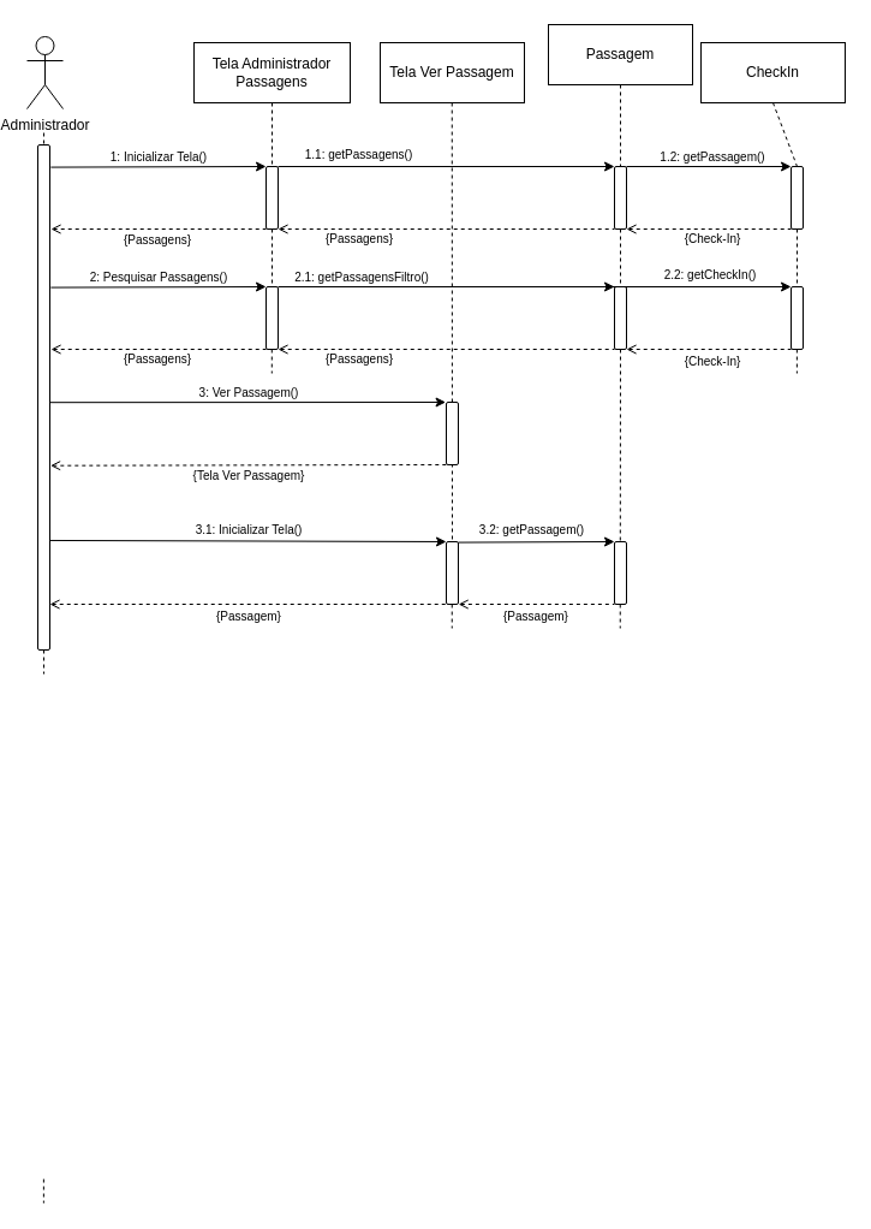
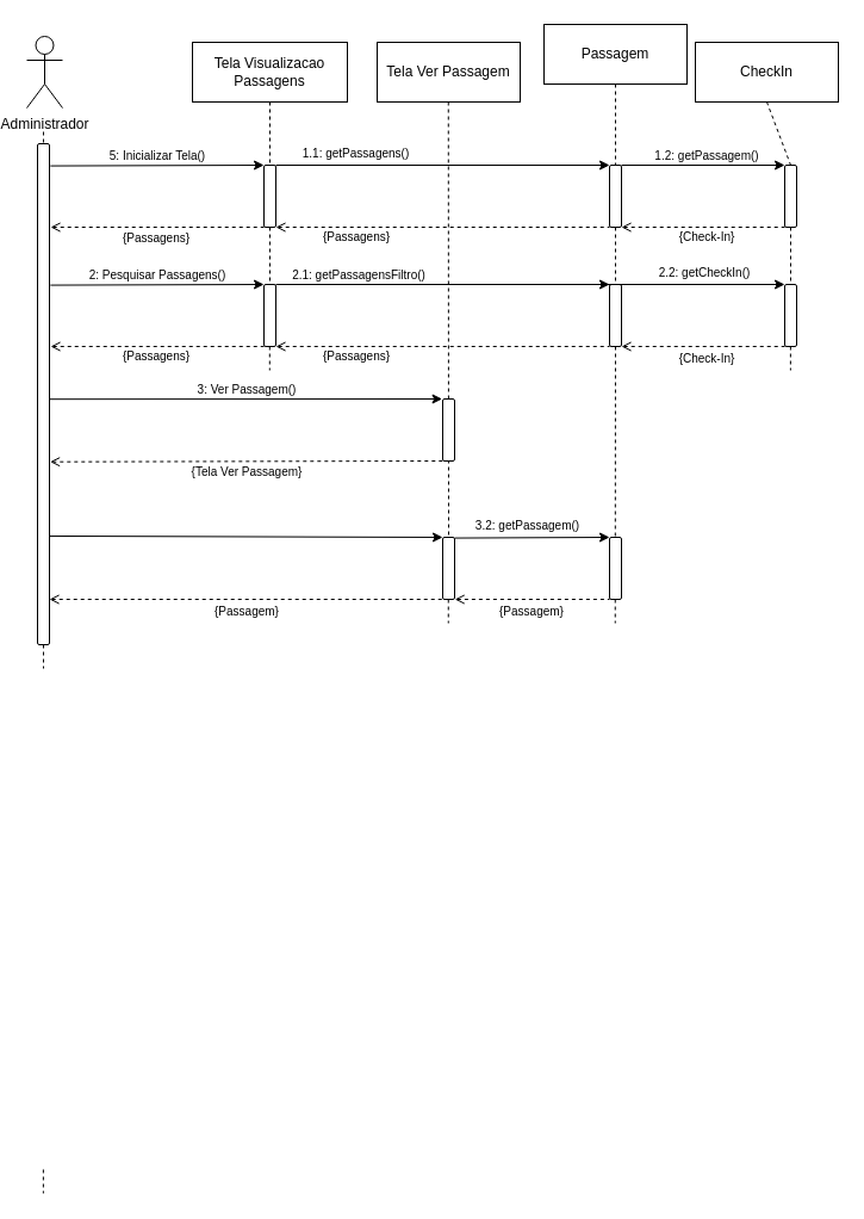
  <mxCell id="0" />
  <mxCell id="1" parent="0" />
  <mxCell id="2" value="Administrador" style="shape=umlActor;verticalLabelPosition=bottom;verticalAlign=top;html=1;outlineConnect=0;" parent="1" vertex="1"><mxGeometry x="20" y="30" width="30" height="60" as="geometry" /></mxCell>
- <mxCell id="3" value="Tela Administrador Passagens" style="rounded=0;whiteSpace=wrap;html=1;" parent="1" vertex="1"><mxGeometry x="159" y="35" width="130" height="50" as="geometry" /></mxCell>
+ <mxCell id="3" value="Tela Visualizacao Passagens" style="rounded=0;whiteSpace=wrap;html=1;" parent="1" vertex="1"><mxGeometry x="159" y="35" width="130" height="50" as="geometry" /></mxCell>
  <mxCell id="4" value="Passagem" style="rounded=0;whiteSpace=wrap;html=1;" parent="1" vertex="1"><mxGeometry x="454" y="20" width="120" height="50" as="geometry" /></mxCell>
  <mxCell id="5" value="" style="endArrow=none;dashed=1;html=1;rounded=0;entryX=0.5;entryY=0;entryDx=0;entryDy=0;" parent="1" target="6" edge="1"><mxGeometry width="50" height="50" relative="1" as="geometry"><mxPoint x="34" y="110" as="sourcePoint" /><mxPoint x="34" y="470" as="targetPoint" /></mxGeometry></mxCell>
  <mxCell id="6" value="" style="rounded=1;whiteSpace=wrap;html=1;" parent="1" vertex="1"><mxGeometry x="29" y="120" width="10" height="420" as="geometry" /></mxCell>
  <mxCell id="7" value="" style="endArrow=none;dashed=1;html=1;rounded=0;exitX=0.5;exitY=1;exitDx=0;exitDy=0;entryX=0.5;entryY=0;entryDx=0;entryDy=0;" parent="1" source="4" target="12" edge="1"><mxGeometry width="50" height="50" relative="1" as="geometry"><mxPoint x="823.76" y="85" as="sourcePoint" /><mxPoint x="823.76" y="335" as="targetPoint" /></mxGeometry></mxCell>
  <mxCell id="8" value="" style="rounded=1;whiteSpace=wrap;html=1;" parent="1" vertex="1"><mxGeometry x="219" y="138" width="10" height="52" as="geometry" /></mxCell>
  <mxCell id="9" value="" style="endArrow=classic;html=1;rounded=0;exitX=1.085;exitY=0.449;exitDx=0;exitDy=0;exitPerimeter=0;entryX=0;entryY=0;entryDx=0;entryDy=0;" parent="1" target="8" edge="1"><mxGeometry width="50" height="50" relative="1" as="geometry"><mxPoint x="39.85" y="138.59" as="sourcePoint" /><mxPoint x="584" y="129" as="targetPoint" /></mxGeometry></mxCell>
  <mxCell id="10" value="" style="endArrow=none;html=1;rounded=0;entryX=0;entryY=1;entryDx=0;entryDy=0;dashed=1;endFill=0;startArrow=open;startFill=0;" parent="1" target="8" edge="1"><mxGeometry width="50" height="50" relative="1" as="geometry"><mxPoint x="40" y="190" as="sourcePoint" /><mxPoint x="529" y="188" as="targetPoint" /></mxGeometry></mxCell>
- <mxCell id="11" value="&lt;font&gt;1: Inicializar Tela()&lt;/font&gt;" style="text;html=1;align=center;verticalAlign=middle;whiteSpace=wrap;rounded=0;fontSize=10;" parent="1" vertex="1"><mxGeometry x="50" y="120" width="160" height="20" as="geometry" /></mxCell>
+ <mxCell id="11" value="&lt;font&gt;5: Inicializar Tela()&lt;/font&gt;" style="text;html=1;align=center;verticalAlign=middle;whiteSpace=wrap;rounded=0;fontSize=10;" parent="1" vertex="1"><mxGeometry x="50" y="120" width="160" height="20" as="geometry" /></mxCell>
  <mxCell id="12" value="" style="rounded=1;whiteSpace=wrap;html=1;" parent="1" vertex="1"><mxGeometry x="509" y="138" width="10" height="52" as="geometry" /></mxCell>
  <mxCell id="13" value="" style="endArrow=classic;html=1;rounded=0;exitX=1;exitY=0;exitDx=0;exitDy=0;entryX=0;entryY=0;entryDx=0;entryDy=0;" parent="1" source="8" target="12" edge="1"><mxGeometry width="50" height="50" relative="1" as="geometry"><mxPoint x="518" y="138.66" as="sourcePoint" /><mxPoint x="714" y="140" as="targetPoint" /></mxGeometry></mxCell>
  <mxCell id="14" value="" style="endArrow=none;html=1;rounded=0;entryX=0;entryY=1;entryDx=0;entryDy=0;dashed=1;endFill=0;startArrow=open;startFill=0;exitX=1;exitY=1;exitDx=0;exitDy=0;" parent="1" source="8" target="12" edge="1"><mxGeometry width="50" height="50" relative="1" as="geometry"><mxPoint x="517" y="188" as="sourcePoint" /><mxPoint x="819" y="188" as="targetPoint" /></mxGeometry></mxCell>
  <mxCell id="15" value="{Passagens}" style="text;html=1;align=center;verticalAlign=middle;whiteSpace=wrap;rounded=0;fontSize=10;" parent="1" vertex="1"><mxGeometry x="231.5" y="188" width="130" height="20" as="geometry" /></mxCell>
  <mxCell id="16" value="{Passagens}" style="text;html=1;align=center;verticalAlign=middle;whiteSpace=wrap;rounded=0;fontSize=10;" parent="1" vertex="1"><mxGeometry x="39" y="189" width="180" height="20" as="geometry" /></mxCell>
  <mxCell id="17" value="&lt;font&gt;1.1: get&lt;/font&gt;Passagen&lt;font&gt;s()&lt;/font&gt;" style="text;html=1;align=center;verticalAlign=middle;whiteSpace=wrap;rounded=0;fontSize=10;" parent="1" vertex="1"><mxGeometry x="229" y="118" width="135" height="20" as="geometry" /></mxCell>
  <mxCell id="18" value="" style="endArrow=none;dashed=1;html=1;rounded=0;exitX=0.5;exitY=1;exitDx=0;exitDy=0;" parent="1" edge="1"><mxGeometry width="50" height="50" relative="1" as="geometry"><mxPoint x="33.89" y="980" as="sourcePoint" /><mxPoint x="33.89" y="1000" as="targetPoint" /></mxGeometry></mxCell>
  <mxCell id="19" value="" style="endArrow=none;dashed=1;html=1;rounded=0;exitX=0.5;exitY=1;exitDx=0;exitDy=0;entryX=0.5;entryY=0;entryDx=0;entryDy=0;" parent="1" source="3" target="8" edge="1"><mxGeometry width="50" height="50" relative="1" as="geometry"><mxPoint x="222" y="85" as="sourcePoint" /><mxPoint x="222" y="138" as="targetPoint" /></mxGeometry></mxCell>
  <mxCell id="20" value="" style="rounded=1;whiteSpace=wrap;html=1;" parent="1" vertex="1"><mxGeometry x="219" y="238" width="10" height="52" as="geometry" /></mxCell>
  <mxCell id="21" value="" style="endArrow=classic;html=1;rounded=0;exitX=1.085;exitY=0.449;exitDx=0;exitDy=0;exitPerimeter=0;entryX=0;entryY=0;entryDx=0;entryDy=0;" parent="1" target="20" edge="1"><mxGeometry width="50" height="50" relative="1" as="geometry"><mxPoint x="39.85" y="238.59" as="sourcePoint" /><mxPoint x="584" y="229" as="targetPoint" /></mxGeometry></mxCell>
  <mxCell id="22" value="" style="endArrow=none;html=1;rounded=0;entryX=0;entryY=1;entryDx=0;entryDy=0;dashed=1;endFill=0;startArrow=open;startFill=0;" parent="1" target="20" edge="1"><mxGeometry width="50" height="50" relative="1" as="geometry"><mxPoint x="40" y="290" as="sourcePoint" /><mxPoint x="529" y="288" as="targetPoint" /></mxGeometry></mxCell>
  <mxCell id="23" value="&lt;font&gt;2: Pesquisar &lt;/font&gt;Passagen&lt;font&gt;s&lt;/font&gt;&lt;font&gt;()&lt;/font&gt;" style="text;html=1;align=center;verticalAlign=middle;whiteSpace=wrap;rounded=0;fontSize=10;" parent="1" vertex="1"><mxGeometry x="50" y="220" width="160" height="20" as="geometry" /></mxCell>
  <mxCell id="24" value="" style="rounded=1;whiteSpace=wrap;html=1;" parent="1" vertex="1"><mxGeometry x="509" y="238" width="10" height="52" as="geometry" /></mxCell>
  <mxCell id="25" value="" style="endArrow=classic;html=1;rounded=0;exitX=1;exitY=0;exitDx=0;exitDy=0;entryX=0;entryY=0;entryDx=0;entryDy=0;" parent="1" source="20" target="24" edge="1"><mxGeometry width="50" height="50" relative="1" as="geometry"><mxPoint x="518" y="238.66" as="sourcePoint" /><mxPoint x="714" y="240" as="targetPoint" /></mxGeometry></mxCell>
  <mxCell id="26" value="" style="endArrow=none;html=1;rounded=0;entryX=0;entryY=1;entryDx=0;entryDy=0;dashed=1;endFill=0;startArrow=open;startFill=0;exitX=1;exitY=1;exitDx=0;exitDy=0;" parent="1" source="20" target="24" edge="1"><mxGeometry width="50" height="50" relative="1" as="geometry"><mxPoint x="517" y="288" as="sourcePoint" /><mxPoint x="819" y="288" as="targetPoint" /></mxGeometry></mxCell>
  <mxCell id="27" value="{Passagen&lt;font&gt;s&lt;/font&gt;}" style="text;html=1;align=center;verticalAlign=middle;whiteSpace=wrap;rounded=0;fontSize=10;" parent="1" vertex="1"><mxGeometry x="231.5" y="288" width="130" height="20" as="geometry" /></mxCell>
  <mxCell id="28" value="{Passagen&lt;font&gt;s&lt;/font&gt;}" style="text;html=1;align=center;verticalAlign=middle;whiteSpace=wrap;rounded=0;fontSize=10;" parent="1" vertex="1"><mxGeometry x="39" y="288" width="180" height="20" as="geometry" /></mxCell>
  <mxCell id="29" value="&lt;font&gt;2.1: get&lt;/font&gt;Passagen&lt;font&gt;s&lt;/font&gt;&lt;font&gt;Filtro()&lt;/font&gt;" style="text;html=1;align=center;verticalAlign=middle;whiteSpace=wrap;rounded=0;fontSize=10;" parent="1" vertex="1"><mxGeometry x="219" y="220" width="160" height="20" as="geometry" /></mxCell>
  <mxCell id="30" value="" style="endArrow=none;dashed=1;html=1;rounded=0;exitX=0.5;exitY=1;exitDx=0;exitDy=0;" parent="1" edge="1"><mxGeometry width="50" height="50" relative="1" as="geometry"><mxPoint x="223.8" y="290" as="sourcePoint" /><mxPoint x="223.8" y="310" as="targetPoint" /></mxGeometry></mxCell>
  <mxCell id="31" value="" style="endArrow=none;dashed=1;html=1;rounded=0;entryX=0.5;entryY=0;entryDx=0;entryDy=0;exitX=0.5;exitY=1;exitDx=0;exitDy=0;" parent="1" source="12" target="24" edge="1"><mxGeometry width="50" height="50" relative="1" as="geometry"><mxPoint x="584" y="220" as="sourcePoint" /><mxPoint x="394" y="376" as="targetPoint" /></mxGeometry></mxCell>
  <mxCell id="32" value="" style="endArrow=none;dashed=1;html=1;rounded=0;exitX=0.5;exitY=1;exitDx=0;exitDy=0;entryX=0.5;entryY=0;entryDx=0;entryDy=0;" parent="1" source="8" target="20" edge="1"><mxGeometry width="50" height="50" relative="1" as="geometry"><mxPoint x="223.72" y="320" as="sourcePoint" /><mxPoint x="223.72" y="400" as="targetPoint" /></mxGeometry></mxCell>
  <mxCell id="33" value="CheckIn" style="rounded=0;whiteSpace=wrap;html=1;" parent="1" vertex="1"><mxGeometry x="581" y="35" width="120" height="50" as="geometry" /></mxCell>
  <mxCell id="34" value="" style="endArrow=none;dashed=1;html=1;rounded=0;exitX=0.5;exitY=1;exitDx=0;exitDy=0;entryX=0.5;entryY=0;entryDx=0;entryDy=0;" parent="1" source="33" target="35" edge="1"><mxGeometry width="50" height="50" relative="1" as="geometry"><mxPoint x="553.8" y="85" as="sourcePoint" /><mxPoint x="553.8" y="136" as="targetPoint" /></mxGeometry></mxCell>
  <mxCell id="35" value="" style="rounded=1;whiteSpace=wrap;html=1;" parent="1" vertex="1"><mxGeometry x="656" y="138" width="10" height="52" as="geometry" /></mxCell>
  <mxCell id="36" value="" style="endArrow=none;dashed=1;html=1;rounded=0;exitX=0.5;exitY=1;exitDx=0;exitDy=0;entryX=0.5;entryY=0;entryDx=0;entryDy=0;" parent="1" source="35" target="37" edge="1"><mxGeometry width="50" height="50" relative="1" as="geometry"><mxPoint x="553.8" y="188" as="sourcePoint" /><mxPoint x="554.03" y="235" as="targetPoint" /></mxGeometry></mxCell>
  <mxCell id="37" value="" style="rounded=1;whiteSpace=wrap;html=1;" parent="1" vertex="1"><mxGeometry x="656" y="238" width="10" height="52" as="geometry" /></mxCell>
  <mxCell id="38" value="" style="endArrow=classic;html=1;rounded=0;exitX=1;exitY=0;exitDx=0;exitDy=0;entryX=0;entryY=0;entryDx=0;entryDy=0;" parent="1" source="12" target="35" edge="1"><mxGeometry width="50" height="50" relative="1" as="geometry"><mxPoint x="389" y="138" as="sourcePoint" /><mxPoint x="549" y="138" as="targetPoint" /></mxGeometry></mxCell>
  <mxCell id="39" value="" style="endArrow=none;html=1;rounded=0;entryX=0;entryY=1;entryDx=0;entryDy=0;dashed=1;endFill=0;startArrow=open;startFill=0;exitX=1;exitY=1;exitDx=0;exitDy=0;" parent="1" source="12" target="35" edge="1"><mxGeometry width="50" height="50" relative="1" as="geometry"><mxPoint x="389" y="189.81" as="sourcePoint" /><mxPoint x="549" y="189.81" as="targetPoint" /></mxGeometry></mxCell>
  <mxCell id="40" value="" style="endArrow=classic;html=1;rounded=0;exitX=1;exitY=0;exitDx=0;exitDy=0;entryX=0;entryY=0;entryDx=0;entryDy=0;" parent="1" target="37" edge="1"><mxGeometry width="50" height="50" relative="1" as="geometry"><mxPoint x="399" y="238" as="sourcePoint" /><mxPoint x="549" y="238" as="targetPoint" /></mxGeometry></mxCell>
  <mxCell id="41" value="" style="endArrow=none;html=1;rounded=0;entryX=0;entryY=1;entryDx=0;entryDy=0;dashed=1;endFill=0;startArrow=open;startFill=0;exitX=1;exitY=1;exitDx=0;exitDy=0;" parent="1" source="24" target="37" edge="1"><mxGeometry width="50" height="50" relative="1" as="geometry"><mxPoint x="524" y="290" as="sourcePoint" /><mxPoint x="549" y="289.81" as="targetPoint" /></mxGeometry></mxCell>
  <mxCell id="42" value="&lt;font&gt;1.2: get&lt;/font&gt;&lt;font&gt;Passagem()&lt;/font&gt;" style="text;html=1;align=center;verticalAlign=middle;whiteSpace=wrap;rounded=0;fontSize=10;" parent="1" vertex="1"><mxGeometry x="521" y="120" width="140" height="20" as="geometry" /></mxCell>
  <mxCell id="43" value="{Check-In}" style="text;html=1;align=center;verticalAlign=middle;whiteSpace=wrap;rounded=0;fontSize=10;" parent="1" vertex="1"><mxGeometry x="526" y="188" width="130" height="20" as="geometry" /></mxCell>
  <mxCell id="44" value="&lt;font&gt;2.2: get&lt;/font&gt;&lt;font&gt;CheckIn()&lt;/font&gt;" style="text;html=1;align=center;verticalAlign=middle;whiteSpace=wrap;rounded=0;fontSize=10;" parent="1" vertex="1"><mxGeometry x="519" y="218" width="140" height="20" as="geometry" /></mxCell>
  <mxCell id="45" value="{Check-In}" style="text;html=1;align=center;verticalAlign=middle;whiteSpace=wrap;rounded=0;fontSize=10;" parent="1" vertex="1"><mxGeometry x="526" y="290" width="130" height="20" as="geometry" /></mxCell>
  <mxCell id="46" value="" style="endArrow=none;dashed=1;html=1;rounded=0;exitX=0.5;exitY=1;exitDx=0;exitDy=0;" parent="1" edge="1"><mxGeometry width="50" height="50" relative="1" as="geometry"><mxPoint x="513.76" y="502" as="sourcePoint" /><mxPoint x="513.76" y="522" as="targetPoint" /></mxGeometry></mxCell>
  <mxCell id="47" value="" style="endArrow=none;dashed=1;html=1;rounded=0;exitX=0.5;exitY=1;exitDx=0;exitDy=0;" parent="1" source="6" edge="1"><mxGeometry width="50" height="50" relative="1" as="geometry"><mxPoint x="33.93" y="300" as="sourcePoint" /><mxPoint x="34" y="560" as="targetPoint" /></mxGeometry></mxCell>
  <mxCell id="48" value="" style="endArrow=none;dashed=1;html=1;rounded=0;exitX=0.5;exitY=1;exitDx=0;exitDy=0;" parent="1" edge="1"><mxGeometry width="50" height="50" relative="1" as="geometry"><mxPoint x="660.89" y="290" as="sourcePoint" /><mxPoint x="660.89" y="310" as="targetPoint" /></mxGeometry></mxCell>
  <mxCell id="49" value="Tela Ver Passagem" style="rounded=0;whiteSpace=wrap;html=1;" parent="1" vertex="1"><mxGeometry x="314" y="35" width="120" height="50" as="geometry" /></mxCell>
  <mxCell id="50" value="" style="endArrow=none;dashed=1;html=1;rounded=0;exitX=0.5;exitY=1;exitDx=0;exitDy=0;entryX=0.5;entryY=0;entryDx=0;entryDy=0;" parent="1" target="56" edge="1"><mxGeometry width="50" height="50" relative="1" as="geometry"><mxPoint x="373.76" y="85" as="sourcePoint" /><mxPoint x="374" y="410" as="targetPoint" /></mxGeometry></mxCell>
  <mxCell id="51" value="" style="rounded=1;whiteSpace=wrap;html=1;" parent="1" vertex="1"><mxGeometry x="369" y="334" width="10" height="52" as="geometry" /></mxCell>
  <mxCell id="52" value="" style="endArrow=none;html=1;rounded=0;entryX=0;entryY=1;entryDx=0;entryDy=0;dashed=1;endFill=0;startArrow=open;startFill=0;exitX=1.057;exitY=0.635;exitDx=0;exitDy=0;exitPerimeter=0;" parent="1" source="6" target="51" edge="1"><mxGeometry width="50" height="50" relative="1" as="geometry"><mxPoint x="190" y="386" as="sourcePoint" /><mxPoint x="679" y="384" as="targetPoint" /></mxGeometry></mxCell>
  <mxCell id="53" value="&lt;font&gt;3: Ver Passagem()&lt;/font&gt;" style="text;html=1;align=center;verticalAlign=middle;whiteSpace=wrap;rounded=0;fontSize=10;" parent="1" vertex="1"><mxGeometry x="125" y="316" width="160" height="20" as="geometry" /></mxCell>
  <mxCell id="54" value="{Tela Ver Passagem}" style="text;html=1;align=center;verticalAlign=middle;whiteSpace=wrap;rounded=0;fontSize=10;" parent="1" vertex="1"><mxGeometry x="115" y="385" width="180" height="20" as="geometry" /></mxCell>
  <mxCell id="55" value="" style="endArrow=classic;html=1;rounded=0;entryX=0;entryY=0;entryDx=0;entryDy=0;exitX=0.996;exitY=0.51;exitDx=0;exitDy=0;exitPerimeter=0;" parent="1" source="6" edge="1"><mxGeometry width="50" height="50" relative="1" as="geometry"><mxPoint x="44" y="334" as="sourcePoint" /><mxPoint x="368.57" y="334" as="targetPoint" /></mxGeometry></mxCell>
  <mxCell id="56" value="" style="rounded=1;whiteSpace=wrap;html=1;" parent="1" vertex="1"><mxGeometry x="369" y="450" width="10" height="52" as="geometry" /></mxCell>
  <mxCell id="57" value="" style="endArrow=classic;html=1;rounded=0;entryX=0;entryY=0;entryDx=0;entryDy=0;exitX=1.015;exitY=0.586;exitDx=0;exitDy=0;exitPerimeter=0;" parent="1" target="56" edge="1"><mxGeometry width="50" height="50" relative="1" as="geometry"><mxPoint x="39.15" y="448.96" as="sourcePoint" /><mxPoint x="679" y="454" as="targetPoint" /></mxGeometry></mxCell>
  <mxCell id="58" value="" style="endArrow=none;html=1;rounded=0;entryX=0;entryY=1;entryDx=0;entryDy=0;dashed=1;endFill=0;startArrow=open;startFill=0;" parent="1" target="56" edge="1"><mxGeometry width="50" height="50" relative="1" as="geometry"><mxPoint x="39" y="502" as="sourcePoint" /><mxPoint x="679" y="506" as="targetPoint" /></mxGeometry></mxCell>
- <mxCell id="59" value="&lt;font&gt;3.1: Inicializar Tela()&lt;/font&gt;" style="text;html=1;align=center;verticalAlign=middle;whiteSpace=wrap;rounded=0;fontSize=10;" parent="1" vertex="1"><mxGeometry x="125" y="430" width="160" height="20" as="geometry" /></mxCell>
  <mxCell id="60" value="{Passagem}" style="text;html=1;align=center;verticalAlign=middle;whiteSpace=wrap;rounded=0;fontSize=10;" parent="1" vertex="1"><mxGeometry x="379" y="502" width="130" height="20" as="geometry" /></mxCell>
  <mxCell id="61" value="" style="endArrow=none;dashed=1;html=1;rounded=0;exitX=0.5;exitY=1;exitDx=0;exitDy=0;" parent="1" edge="1"><mxGeometry width="50" height="50" relative="1" as="geometry"><mxPoint x="373.76" y="502" as="sourcePoint" /><mxPoint x="373.76" y="522" as="targetPoint" /></mxGeometry></mxCell>
  <mxCell id="62" value="" style="rounded=1;whiteSpace=wrap;html=1;" parent="1" vertex="1"><mxGeometry x="509" y="450" width="10" height="52" as="geometry" /></mxCell>
  <mxCell id="63" value="" style="endArrow=none;dashed=1;html=1;rounded=0;exitX=0.5;exitY=1;exitDx=0;exitDy=0;" parent="1" source="24" edge="1"><mxGeometry width="50" height="50" relative="1" as="geometry"><mxPoint x="513.81" y="430" as="sourcePoint" /><mxPoint x="513.81" y="450" as="targetPoint" /></mxGeometry></mxCell>
  <mxCell id="64" value="" style="endArrow=classic;html=1;rounded=0;exitX=1.085;exitY=0.449;exitDx=0;exitDy=0;exitPerimeter=0;entryX=0;entryY=0;entryDx=0;entryDy=0;" parent="1" target="62" edge="1"><mxGeometry width="50" height="50" relative="1" as="geometry"><mxPoint x="379" y="450.59" as="sourcePoint" /><mxPoint x="504" y="450" as="targetPoint" /></mxGeometry></mxCell>
  <mxCell id="65" value="" style="endArrow=none;html=1;rounded=0;entryX=0;entryY=1;entryDx=0;entryDy=0;dashed=1;endFill=0;startArrow=open;startFill=0;" parent="1" target="62" edge="1"><mxGeometry width="50" height="50" relative="1" as="geometry"><mxPoint x="379.15" y="502" as="sourcePoint" /><mxPoint x="558.15" y="502" as="targetPoint" /></mxGeometry></mxCell>
  <mxCell id="66" value="&lt;font&gt;3.2: getPassagem()&lt;/font&gt;" style="text;html=1;align=center;verticalAlign=middle;whiteSpace=wrap;rounded=0;fontSize=10;" parent="1" vertex="1"><mxGeometry x="384" y="430" width="112.5" height="20" as="geometry" /></mxCell>
  <mxCell id="67" value="{Passagem}" style="text;html=1;align=center;verticalAlign=middle;whiteSpace=wrap;rounded=0;fontSize=10;" parent="1" vertex="1"><mxGeometry x="140" y="502" width="130" height="20" as="geometry" /></mxCell>
